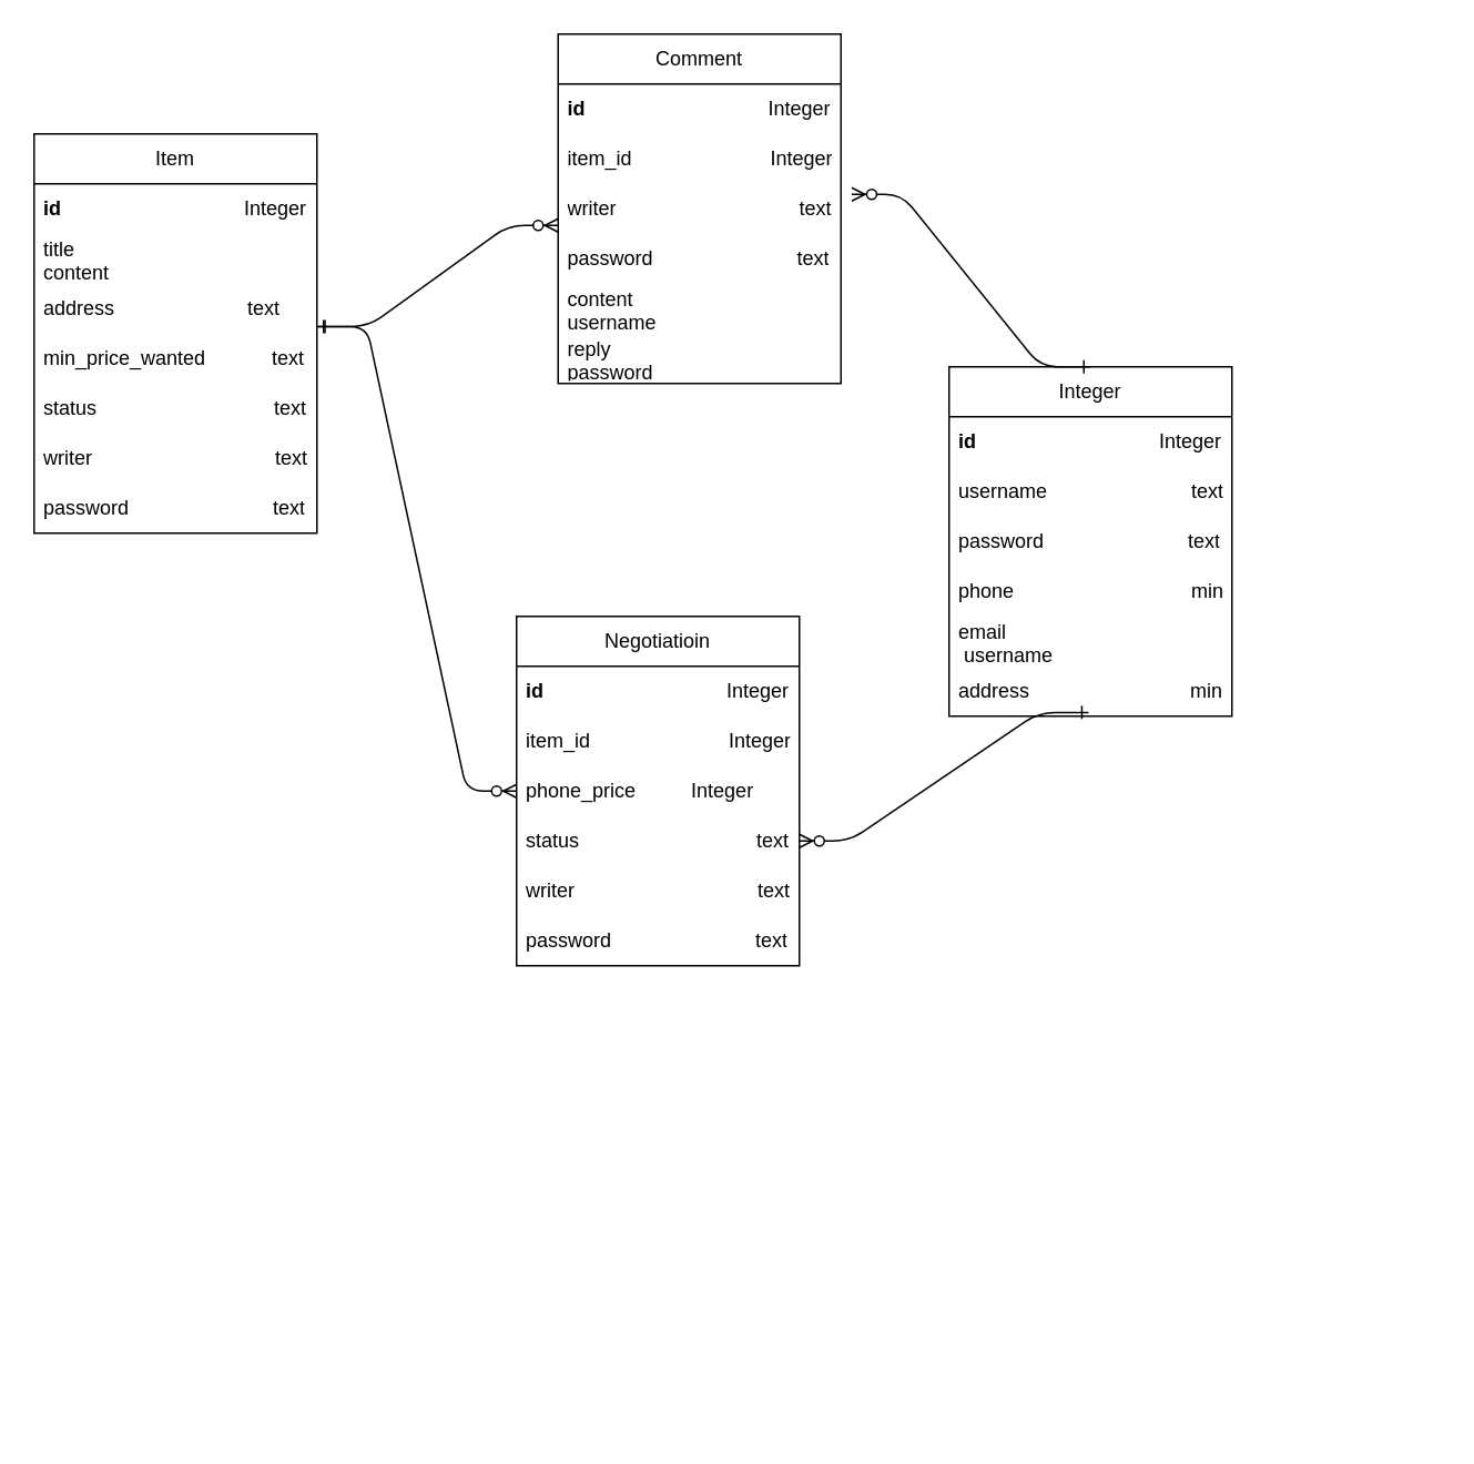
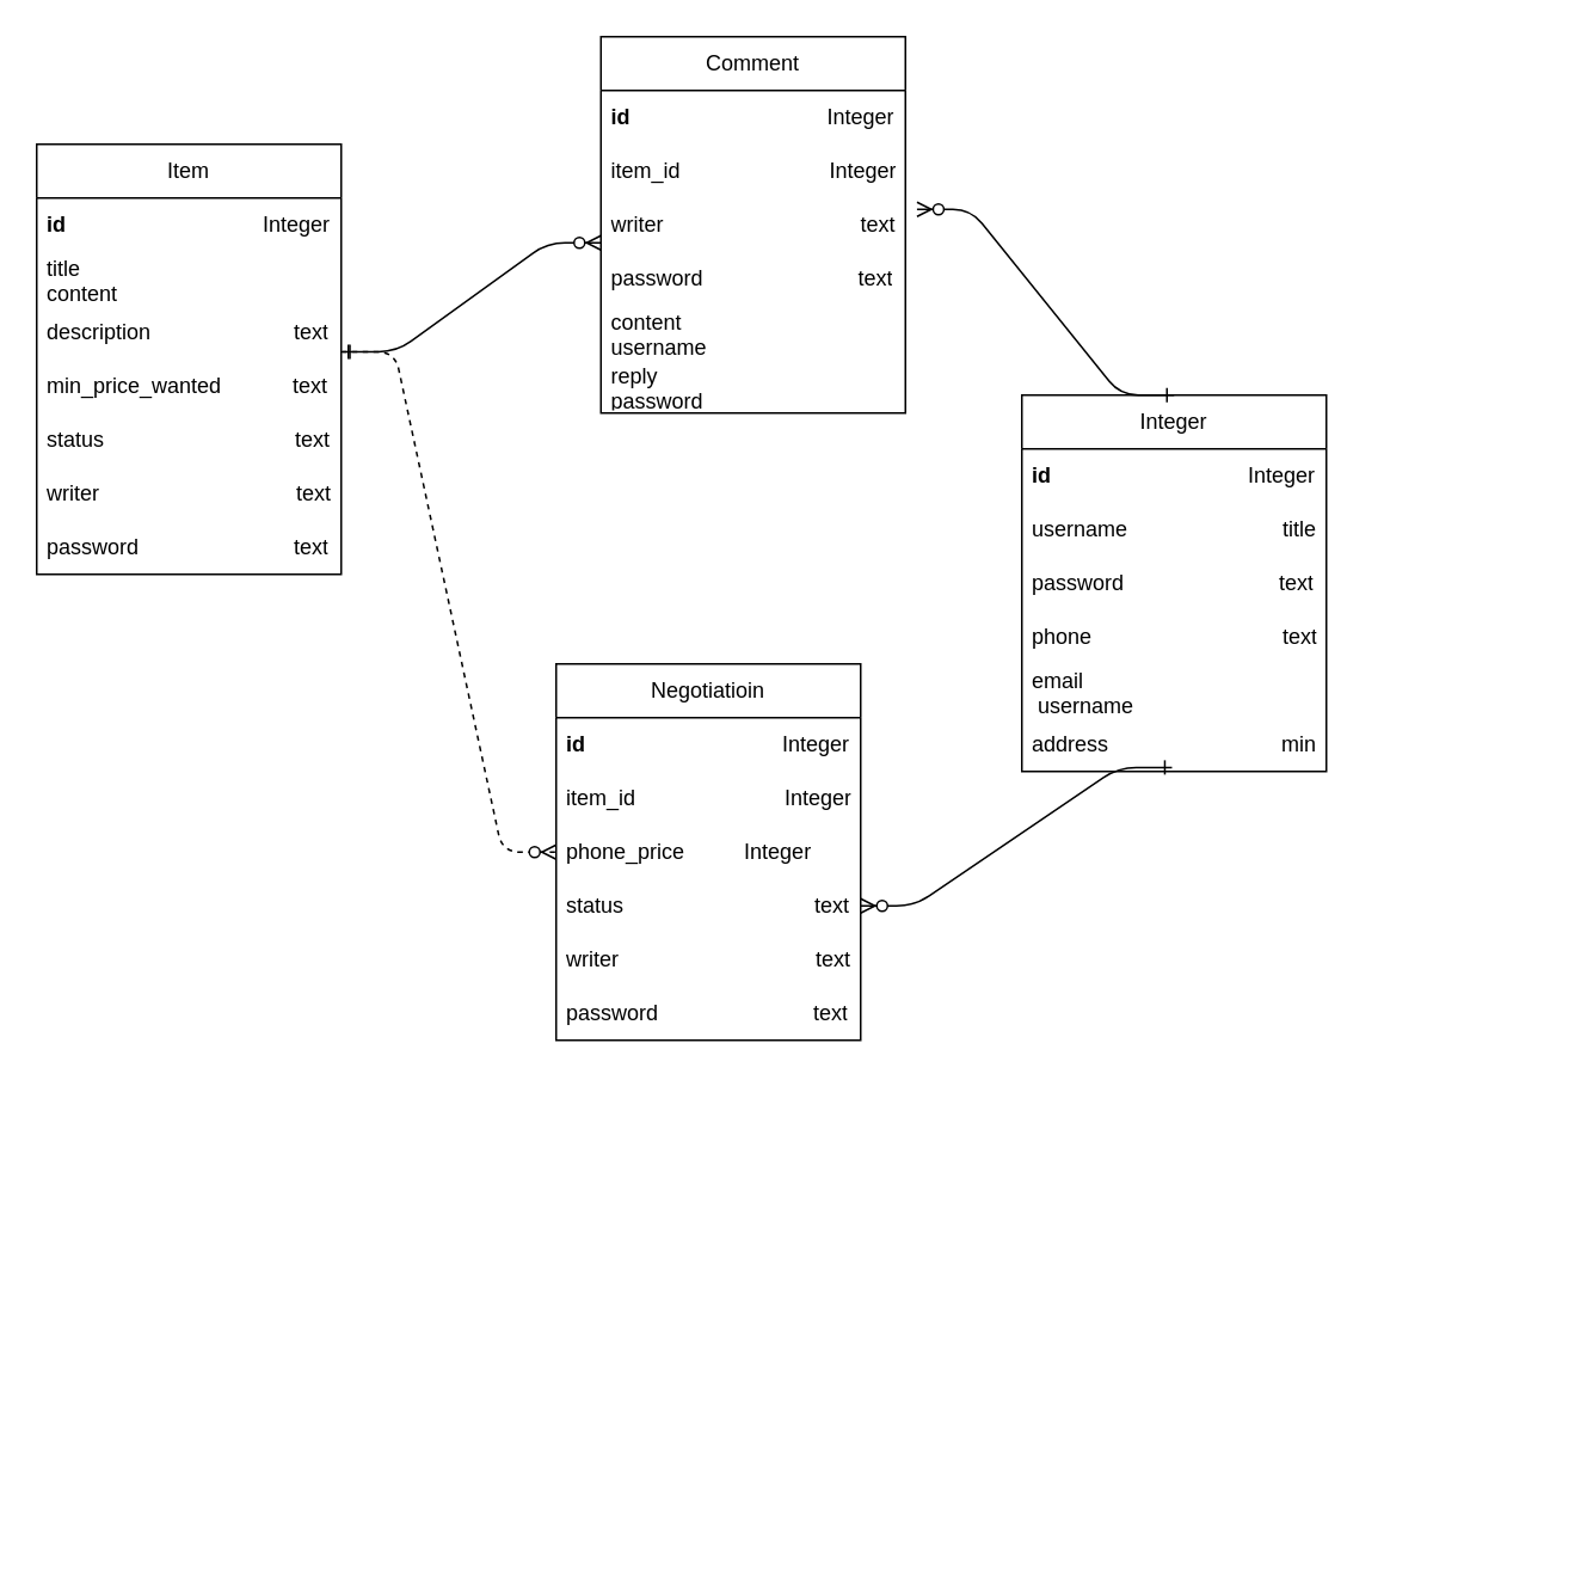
  <mxCell id="0" />
  <mxCell id="1" parent="0" />
  <mxCell id="2" value="" style="edgeStyle=entityRelationEdgeStyle;endArrow=ERzeroToMany;startArrow=ERone;endFill=1;startFill=0;exitX=1.005;exitY=0.861;exitDx=0;exitDy=0;exitPerimeter=0;entryX=0;entryY=0.833;entryDx=0;entryDy=0;entryPerimeter=0;" parent="1" source="7" target="15" edge="1"><mxGeometry width="100" height="100" relative="1" as="geometry"><mxPoint x="190" y="135" as="sourcePoint" /><mxPoint x="300" y="191" as="targetPoint" /></mxGeometry></mxCell>
- <mxCell id="3" value="" style="edgeStyle=entityRelationEdgeStyle;endArrow=ERzeroToMany;startArrow=ERone;endFill=1;startFill=0;exitX=1;exitY=-0.139;exitDx=0;exitDy=0;exitPerimeter=0;entryX=0;entryY=0.5;entryDx=0;entryDy=0;" parent="1" source="8" target="22" edge="1"><mxGeometry width="100" height="100" relative="1" as="geometry"><mxPoint x="520" y="135" as="sourcePoint" /><mxPoint x="530" y="435" as="targetPoint" /></mxGeometry></mxCell>
+ <mxCell id="3" value="" style="edgeStyle=entityRelationEdgeStyle;endArrow=ERzeroToMany;startArrow=ERone;endFill=1;startFill=0;exitX=1;exitY=-0.139;exitDx=0;exitDy=0;exitPerimeter=0;entryX=0;entryY=0.5;entryDx=0;entryDy=0;dashed=1;" parent="1" source="8" target="22" edge="1"><mxGeometry width="100" height="100" relative="1" as="geometry"><mxPoint x="520" y="135" as="sourcePoint" /><mxPoint x="530" y="435" as="targetPoint" /></mxGeometry></mxCell>
  <mxCell id="4" value="Item" style="swimlane;fontStyle=0;childLayout=stackLayout;horizontal=1;startSize=30;horizontalStack=0;resizeParent=1;resizeParentMax=0;resizeLast=0;collapsible=1;marginBottom=0;whiteSpace=wrap;html=1;" vertex="1" parent="1"><mxGeometry x="20" y="80" width="170" height="240" as="geometry" /></mxCell>
  <mxCell id="5" value="&lt;b&gt;id&amp;nbsp;&lt;/b&gt;&amp;nbsp; &amp;nbsp; &amp;nbsp; &amp;nbsp; &amp;nbsp; &amp;nbsp; &amp;nbsp; &amp;nbsp; &amp;nbsp; &amp;nbsp; &amp;nbsp; &amp;nbsp; &amp;nbsp; &amp;nbsp; &amp;nbsp; &amp;nbsp; Integer" style="text;strokeColor=none;fillColor=none;align=left;verticalAlign=middle;spacingLeft=4;spacingRight=4;overflow=hidden;points=[[0,0.5],[1,0.5]];portConstraint=eastwest;rotatable=0;whiteSpace=wrap;html=1;" vertex="1" parent="4"><mxGeometry y="30" width="170" height="30" as="geometry" /></mxCell>
  <mxCell id="6" value="title&amp;nbsp; &amp;nbsp; &amp;nbsp; &amp;nbsp; &amp;nbsp; &amp;nbsp; &amp;nbsp; &amp;nbsp; &amp;nbsp; &amp;nbsp; &amp;nbsp; &amp;nbsp; &amp;nbsp; &amp;nbsp; &amp;nbsp; &amp;nbsp; &amp;nbsp; &amp;nbsp; content" style="text;strokeColor=none;fillColor=none;align=left;verticalAlign=middle;spacingLeft=4;spacingRight=4;overflow=hidden;points=[[0,0.5],[1,0.5]];portConstraint=eastwest;rotatable=0;whiteSpace=wrap;html=1;" vertex="1" parent="4"><mxGeometry y="60" width="170" height="30" as="geometry" /></mxCell>
- <mxCell id="7" value="address&amp;nbsp; &amp;nbsp; &amp;nbsp; &amp;nbsp; &amp;nbsp; &amp;nbsp; &amp;nbsp; &amp;nbsp; &amp;nbsp; &amp;nbsp; &amp;nbsp; &amp;nbsp; text" style="text;strokeColor=none;fillColor=none;align=left;verticalAlign=middle;spacingLeft=4;spacingRight=4;overflow=hidden;points=[[0,0.5],[1,0.5]];portConstraint=eastwest;rotatable=0;whiteSpace=wrap;html=1;" vertex="1" parent="4"><mxGeometry y="90" width="170" height="30" as="geometry" /></mxCell>
+ <mxCell id="7" value="description&amp;nbsp; &amp;nbsp; &amp;nbsp; &amp;nbsp; &amp;nbsp; &amp;nbsp; &amp;nbsp; &amp;nbsp; &amp;nbsp; &amp;nbsp; &amp;nbsp; &amp;nbsp; text" style="text;strokeColor=none;fillColor=none;align=left;verticalAlign=middle;spacingLeft=4;spacingRight=4;overflow=hidden;points=[[0,0.5],[1,0.5]];portConstraint=eastwest;rotatable=0;whiteSpace=wrap;html=1;" vertex="1" parent="4"><mxGeometry y="90" width="170" height="30" as="geometry" /></mxCell>
  <mxCell id="8" value="min_price_wanted&amp;nbsp; &amp;nbsp; &amp;nbsp; &amp;nbsp; &amp;nbsp; &amp;nbsp; text" style="text;strokeColor=none;fillColor=none;align=left;verticalAlign=middle;spacingLeft=4;spacingRight=4;overflow=hidden;points=[[0,0.5],[1,0.5]];portConstraint=eastwest;rotatable=0;whiteSpace=wrap;html=1;" vertex="1" parent="4"><mxGeometry y="120" width="170" height="30" as="geometry" /></mxCell>
  <mxCell id="9" value="status&amp;nbsp; &amp;nbsp; &amp;nbsp; &amp;nbsp; &amp;nbsp; &amp;nbsp; &amp;nbsp; &amp;nbsp; &amp;nbsp; &amp;nbsp; &amp;nbsp; &amp;nbsp; &amp;nbsp; &amp;nbsp; &amp;nbsp; &amp;nbsp; text" style="text;strokeColor=none;fillColor=none;align=left;verticalAlign=middle;spacingLeft=4;spacingRight=4;overflow=hidden;points=[[0,0.5],[1,0.5]];portConstraint=eastwest;rotatable=0;whiteSpace=wrap;html=1;" vertex="1" parent="4"><mxGeometry y="150" width="170" height="30" as="geometry" /></mxCell>
  <mxCell id="10" value="writer&amp;nbsp; &amp;nbsp; &amp;nbsp; &amp;nbsp; &amp;nbsp; &amp;nbsp; &amp;nbsp; &amp;nbsp; &amp;nbsp; &amp;nbsp; &amp;nbsp; &amp;nbsp; &amp;nbsp; &amp;nbsp; &amp;nbsp; &amp;nbsp; &amp;nbsp;text" style="text;strokeColor=none;fillColor=none;align=left;verticalAlign=middle;spacingLeft=4;spacingRight=4;overflow=hidden;points=[[0,0.5],[1,0.5]];portConstraint=eastwest;rotatable=0;whiteSpace=wrap;html=1;" vertex="1" parent="4"><mxGeometry y="180" width="170" height="30" as="geometry" /></mxCell>
  <mxCell id="11" value="password&amp;nbsp; &amp;nbsp; &amp;nbsp; &amp;nbsp; &amp;nbsp; &amp;nbsp; &amp;nbsp; &amp;nbsp; &amp;nbsp; &amp;nbsp; &amp;nbsp; &amp;nbsp; &amp;nbsp; text" style="text;strokeColor=none;fillColor=none;align=left;verticalAlign=middle;spacingLeft=4;spacingRight=4;overflow=hidden;points=[[0,0.5],[1,0.5]];portConstraint=eastwest;rotatable=0;whiteSpace=wrap;html=1;" vertex="1" parent="4"><mxGeometry y="210" width="170" height="30" as="geometry" /></mxCell>
  <mxCell id="12" value="Comment" style="swimlane;fontStyle=0;childLayout=stackLayout;horizontal=1;startSize=30;horizontalStack=0;resizeParent=1;resizeParentMax=0;resizeLast=0;collapsible=1;marginBottom=0;whiteSpace=wrap;html=1;" vertex="1" parent="1"><mxGeometry x="335" y="20" width="170" height="210" as="geometry" /></mxCell>
  <mxCell id="13" value="&lt;b&gt;id&amp;nbsp;&lt;/b&gt;&amp;nbsp; &amp;nbsp; &amp;nbsp; &amp;nbsp; &amp;nbsp; &amp;nbsp; &amp;nbsp; &amp;nbsp; &amp;nbsp; &amp;nbsp; &amp;nbsp; &amp;nbsp; &amp;nbsp; &amp;nbsp; &amp;nbsp; &amp;nbsp; Integer" style="text;strokeColor=none;fillColor=none;align=left;verticalAlign=middle;spacingLeft=4;spacingRight=4;overflow=hidden;points=[[0,0.5],[1,0.5]];portConstraint=eastwest;rotatable=0;whiteSpace=wrap;html=1;" vertex="1" parent="12"><mxGeometry y="30" width="170" height="30" as="geometry" /></mxCell>
  <mxCell id="14" value="item_id&amp;nbsp; &amp;nbsp; &amp;nbsp; &amp;nbsp; &amp;nbsp; &amp;nbsp; &amp;nbsp; &amp;nbsp; &amp;nbsp; &amp;nbsp; &amp;nbsp; &amp;nbsp; &amp;nbsp;Integer" style="text;strokeColor=none;fillColor=none;align=left;verticalAlign=middle;spacingLeft=4;spacingRight=4;overflow=hidden;points=[[0,0.5],[1,0.5]];portConstraint=eastwest;rotatable=0;whiteSpace=wrap;html=1;" vertex="1" parent="12"><mxGeometry y="60" width="170" height="30" as="geometry" /></mxCell>
  <mxCell id="15" value="writer&amp;nbsp; &amp;nbsp; &amp;nbsp; &amp;nbsp; &amp;nbsp; &amp;nbsp; &amp;nbsp; &amp;nbsp; &amp;nbsp; &amp;nbsp; &amp;nbsp; &amp;nbsp; &amp;nbsp; &amp;nbsp; &amp;nbsp; &amp;nbsp; &amp;nbsp;text" style="text;strokeColor=none;fillColor=none;align=left;verticalAlign=middle;spacingLeft=4;spacingRight=4;overflow=hidden;points=[[0,0.5],[1,0.5]];portConstraint=eastwest;rotatable=0;whiteSpace=wrap;html=1;" vertex="1" parent="12"><mxGeometry y="90" width="170" height="30" as="geometry" /></mxCell>
  <mxCell id="16" value="password&amp;nbsp; &amp;nbsp; &amp;nbsp; &amp;nbsp; &amp;nbsp; &amp;nbsp; &amp;nbsp; &amp;nbsp; &amp;nbsp; &amp;nbsp; &amp;nbsp; &amp;nbsp; &amp;nbsp; text" style="text;strokeColor=none;fillColor=none;align=left;verticalAlign=middle;spacingLeft=4;spacingRight=4;overflow=hidden;points=[[0,0.5],[1,0.5]];portConstraint=eastwest;rotatable=0;whiteSpace=wrap;html=1;" vertex="1" parent="12"><mxGeometry y="120" width="170" height="30" as="geometry" /></mxCell>
  <mxCell id="17" value="content&amp;nbsp; &amp;nbsp; &amp;nbsp; &amp;nbsp; &amp;nbsp; &amp;nbsp; &amp;nbsp; &amp;nbsp; &amp;nbsp; &amp;nbsp; &amp;nbsp; &amp;nbsp; &amp;nbsp; &amp;nbsp; &amp;nbsp; username" style="text;strokeColor=none;fillColor=none;align=left;verticalAlign=middle;spacingLeft=4;spacingRight=4;overflow=hidden;points=[[0,0.5],[1,0.5]];portConstraint=eastwest;rotatable=0;whiteSpace=wrap;html=1;" vertex="1" parent="12"><mxGeometry y="150" width="170" height="30" as="geometry" /></mxCell>
  <mxCell id="18" value="reply&amp;nbsp; &amp;nbsp; &amp;nbsp; &amp;nbsp; &amp;nbsp; &amp;nbsp; &amp;nbsp; &amp;nbsp; &amp;nbsp; &amp;nbsp; &amp;nbsp; &amp;nbsp; &amp;nbsp; &amp;nbsp; &amp;nbsp; &amp;nbsp; &amp;nbsp; password" style="text;strokeColor=none;fillColor=none;align=left;verticalAlign=middle;spacingLeft=4;spacingRight=4;overflow=hidden;points=[[0,0.5],[1,0.5]];portConstraint=eastwest;rotatable=0;whiteSpace=wrap;html=1;" vertex="1" parent="12"><mxGeometry y="180" width="170" height="30" as="geometry" /></mxCell>
  <mxCell id="19" value="Negotiatioin" style="swimlane;fontStyle=0;childLayout=stackLayout;horizontal=1;startSize=30;horizontalStack=0;resizeParent=1;resizeParentMax=0;resizeLast=0;collapsible=1;marginBottom=0;whiteSpace=wrap;html=1;" vertex="1" parent="1"><mxGeometry x="310" y="370" width="170" height="210" as="geometry" /></mxCell>
  <mxCell id="20" value="&lt;b&gt;id&amp;nbsp;&lt;/b&gt;&amp;nbsp; &amp;nbsp; &amp;nbsp; &amp;nbsp; &amp;nbsp; &amp;nbsp; &amp;nbsp; &amp;nbsp; &amp;nbsp; &amp;nbsp; &amp;nbsp; &amp;nbsp; &amp;nbsp; &amp;nbsp; &amp;nbsp; &amp;nbsp; Integer" style="text;strokeColor=none;fillColor=none;align=left;verticalAlign=middle;spacingLeft=4;spacingRight=4;overflow=hidden;points=[[0,0.5],[1,0.5]];portConstraint=eastwest;rotatable=0;whiteSpace=wrap;html=1;" vertex="1" parent="19"><mxGeometry y="30" width="170" height="30" as="geometry" /></mxCell>
  <mxCell id="21" value="item_id&amp;nbsp; &amp;nbsp; &amp;nbsp; &amp;nbsp; &amp;nbsp; &amp;nbsp; &amp;nbsp; &amp;nbsp; &amp;nbsp; &amp;nbsp; &amp;nbsp; &amp;nbsp; &amp;nbsp;Integer" style="text;strokeColor=none;fillColor=none;align=left;verticalAlign=middle;spacingLeft=4;spacingRight=4;overflow=hidden;points=[[0,0.5],[1,0.5]];portConstraint=eastwest;rotatable=0;whiteSpace=wrap;html=1;" vertex="1" parent="19"><mxGeometry y="60" width="170" height="30" as="geometry" /></mxCell>
  <mxCell id="22" value="phone_price&amp;nbsp; &amp;nbsp; &amp;nbsp; &amp;nbsp; &amp;nbsp; Integer" style="text;strokeColor=none;fillColor=none;align=left;verticalAlign=middle;spacingLeft=4;spacingRight=4;overflow=hidden;points=[[0,0.5],[1,0.5]];portConstraint=eastwest;rotatable=0;whiteSpace=wrap;html=1;" vertex="1" parent="19"><mxGeometry y="90" width="170" height="30" as="geometry" /></mxCell>
  <mxCell id="23" value="status&amp;nbsp; &amp;nbsp; &amp;nbsp; &amp;nbsp; &amp;nbsp; &amp;nbsp; &amp;nbsp; &amp;nbsp; &amp;nbsp; &amp;nbsp; &amp;nbsp; &amp;nbsp; &amp;nbsp; &amp;nbsp; &amp;nbsp; &amp;nbsp; text" style="text;strokeColor=none;fillColor=none;align=left;verticalAlign=middle;spacingLeft=4;spacingRight=4;overflow=hidden;points=[[0,0.5],[1,0.5]];portConstraint=eastwest;rotatable=0;whiteSpace=wrap;html=1;" vertex="1" parent="19"><mxGeometry y="120" width="170" height="30" as="geometry" /></mxCell>
  <mxCell id="24" value="writer&amp;nbsp; &amp;nbsp; &amp;nbsp; &amp;nbsp; &amp;nbsp; &amp;nbsp; &amp;nbsp; &amp;nbsp; &amp;nbsp; &amp;nbsp; &amp;nbsp; &amp;nbsp; &amp;nbsp; &amp;nbsp; &amp;nbsp; &amp;nbsp; &amp;nbsp;text" style="text;strokeColor=none;fillColor=none;align=left;verticalAlign=middle;spacingLeft=4;spacingRight=4;overflow=hidden;points=[[0,0.5],[1,0.5]];portConstraint=eastwest;rotatable=0;whiteSpace=wrap;html=1;" vertex="1" parent="19"><mxGeometry y="150" width="170" height="30" as="geometry" /></mxCell>
  <mxCell id="25" value="password&amp;nbsp; &amp;nbsp; &amp;nbsp; &amp;nbsp; &amp;nbsp; &amp;nbsp; &amp;nbsp; &amp;nbsp; &amp;nbsp; &amp;nbsp; &amp;nbsp; &amp;nbsp; &amp;nbsp; text" style="text;strokeColor=none;fillColor=none;align=left;verticalAlign=middle;spacingLeft=4;spacingRight=4;overflow=hidden;points=[[0,0.5],[1,0.5]];portConstraint=eastwest;rotatable=0;whiteSpace=wrap;html=1;" vertex="1" parent="19"><mxGeometry y="180" width="170" height="30" as="geometry" /></mxCell>
  <mxCell id="26" value="Integer" style="swimlane;fontStyle=0;childLayout=stackLayout;horizontal=1;startSize=30;horizontalStack=0;resizeParent=1;resizeParentMax=0;resizeLast=0;collapsible=1;marginBottom=0;whiteSpace=wrap;html=1;" vertex="1" parent="1"><mxGeometry x="570" y="220" width="170" height="210" as="geometry" /></mxCell>
  <mxCell id="27" value="&lt;b&gt;id&amp;nbsp;&lt;/b&gt;&amp;nbsp; &amp;nbsp; &amp;nbsp; &amp;nbsp; &amp;nbsp; &amp;nbsp; &amp;nbsp; &amp;nbsp; &amp;nbsp; &amp;nbsp; &amp;nbsp; &amp;nbsp; &amp;nbsp; &amp;nbsp; &amp;nbsp; &amp;nbsp; Integer" style="text;strokeColor=none;fillColor=none;align=left;verticalAlign=middle;spacingLeft=4;spacingRight=4;overflow=hidden;points=[[0,0.5],[1,0.5]];portConstraint=eastwest;rotatable=0;whiteSpace=wrap;html=1;" vertex="1" parent="26"><mxGeometry y="30" width="170" height="30" as="geometry" /></mxCell>
- <mxCell id="28" value="username&amp;nbsp; &amp;nbsp; &amp;nbsp; &amp;nbsp; &amp;nbsp; &amp;nbsp; &amp;nbsp; &amp;nbsp; &amp;nbsp; &amp;nbsp; &amp;nbsp; &amp;nbsp; &amp;nbsp; text" style="text;strokeColor=none;fillColor=none;align=left;verticalAlign=middle;spacingLeft=4;spacingRight=4;overflow=hidden;points=[[0,0.5],[1,0.5]];portConstraint=eastwest;rotatable=0;whiteSpace=wrap;html=1;" vertex="1" parent="26"><mxGeometry y="60" width="170" height="30" as="geometry" /></mxCell>
+ <mxCell id="28" value="username&amp;nbsp; &amp;nbsp; &amp;nbsp; &amp;nbsp; &amp;nbsp; &amp;nbsp; &amp;nbsp; &amp;nbsp; &amp;nbsp; &amp;nbsp; &amp;nbsp; &amp;nbsp; &amp;nbsp; title" style="text;strokeColor=none;fillColor=none;align=left;verticalAlign=middle;spacingLeft=4;spacingRight=4;overflow=hidden;points=[[0,0.5],[1,0.5]];portConstraint=eastwest;rotatable=0;whiteSpace=wrap;html=1;" vertex="1" parent="26"><mxGeometry y="60" width="170" height="30" as="geometry" /></mxCell>
  <mxCell id="29" value="password&amp;nbsp; &amp;nbsp; &amp;nbsp; &amp;nbsp; &amp;nbsp; &amp;nbsp; &amp;nbsp; &amp;nbsp; &amp;nbsp; &amp;nbsp; &amp;nbsp; &amp;nbsp; &amp;nbsp; text" style="text;strokeColor=none;fillColor=none;align=left;verticalAlign=middle;spacingLeft=4;spacingRight=4;overflow=hidden;points=[[0,0.5],[1,0.5]];portConstraint=eastwest;rotatable=0;whiteSpace=wrap;html=1;" vertex="1" parent="26"><mxGeometry y="90" width="170" height="30" as="geometry" /></mxCell>
- <mxCell id="30" value="phone&amp;nbsp; &amp;nbsp; &amp;nbsp; &amp;nbsp; &amp;nbsp; &amp;nbsp; &amp;nbsp; &amp;nbsp; &amp;nbsp; &amp;nbsp; &amp;nbsp; &amp;nbsp; &amp;nbsp; &amp;nbsp; &amp;nbsp; &amp;nbsp; min" style="text;strokeColor=none;fillColor=none;align=left;verticalAlign=middle;spacingLeft=4;spacingRight=4;overflow=hidden;points=[[0,0.5],[1,0.5]];portConstraint=eastwest;rotatable=0;whiteSpace=wrap;html=1;" vertex="1" parent="26"><mxGeometry y="120" width="170" height="30" as="geometry" /></mxCell>
+ <mxCell id="30" value="phone&amp;nbsp; &amp;nbsp; &amp;nbsp; &amp;nbsp; &amp;nbsp; &amp;nbsp; &amp;nbsp; &amp;nbsp; &amp;nbsp; &amp;nbsp; &amp;nbsp; &amp;nbsp; &amp;nbsp; &amp;nbsp; &amp;nbsp; &amp;nbsp; text" style="text;strokeColor=none;fillColor=none;align=left;verticalAlign=middle;spacingLeft=4;spacingRight=4;overflow=hidden;points=[[0,0.5],[1,0.5]];portConstraint=eastwest;rotatable=0;whiteSpace=wrap;html=1;" vertex="1" parent="26"><mxGeometry y="120" width="170" height="30" as="geometry" /></mxCell>
  <mxCell id="31" value="email&amp;nbsp; &amp;nbsp; &amp;nbsp; &amp;nbsp; &amp;nbsp; &amp;nbsp; &amp;nbsp; &amp;nbsp; &amp;nbsp; &amp;nbsp; &amp;nbsp; &amp;nbsp; &amp;nbsp; &amp;nbsp; &amp;nbsp; &amp;nbsp; &amp;nbsp;username" style="text;strokeColor=none;fillColor=none;align=left;verticalAlign=middle;spacingLeft=4;spacingRight=4;overflow=hidden;points=[[0,0.5],[1,0.5]];portConstraint=eastwest;rotatable=0;whiteSpace=wrap;html=1;" vertex="1" parent="26"><mxGeometry y="150" width="170" height="30" as="geometry" /></mxCell>
  <mxCell id="32" value="address&amp;nbsp; &amp;nbsp; &amp;nbsp; &amp;nbsp; &amp;nbsp; &amp;nbsp; &amp;nbsp; &amp;nbsp; &amp;nbsp; &amp;nbsp; &amp;nbsp; &amp;nbsp; &amp;nbsp; &amp;nbsp; &amp;nbsp;min" style="text;strokeColor=none;fillColor=none;align=left;verticalAlign=middle;spacingLeft=4;spacingRight=4;overflow=hidden;points=[[0,0.5],[1,0.5]];portConstraint=eastwest;rotatable=0;whiteSpace=wrap;html=1;" vertex="1" parent="26"><mxGeometry y="180" width="170" height="30" as="geometry" /></mxCell>
  <mxCell id="33" value="" style="edgeStyle=entityRelationEdgeStyle;endArrow=ERzeroToMany;startArrow=ERone;endFill=1;startFill=0;exitX=0.5;exitY=0;exitDx=0;exitDy=0;entryX=1.038;entryY=0.212;entryDx=0;entryDy=0;entryPerimeter=0;" edge="1" parent="1" source="26" target="15"><mxGeometry width="100" height="100" relative="1" as="geometry"><mxPoint x="557" y="364" as="sourcePoint" /><mxPoint x="200" y="225" as="targetPoint" /><Array as="points"><mxPoint x="840" y="494" /><mxPoint x="370" y="330" /><mxPoint x="370" y="380" /><mxPoint x="370" y="330" /><mxPoint x="370" y="340" /><mxPoint x="370" y="330" /></Array></mxGeometry></mxCell>
  <mxCell id="34" value="" style="edgeStyle=entityRelationEdgeStyle;endArrow=ERzeroToMany;startArrow=ERone;endFill=1;startFill=0;entryX=1;entryY=0.5;entryDx=0;entryDy=0;exitX=0.493;exitY=0.925;exitDx=0;exitDy=0;exitPerimeter=0;" edge="1" parent="1" source="32" target="23"><mxGeometry width="100" height="100" relative="1" as="geometry"><mxPoint x="659" y="594" as="sourcePoint" /><mxPoint x="535" y="480" as="targetPoint" /><Array as="points"><mxPoint x="864" y="858" /><mxPoint x="394" y="694" /><mxPoint x="394" y="744" /><mxPoint x="394" y="694" /><mxPoint x="394" y="704" /><mxPoint x="394" y="694" /></Array></mxGeometry></mxCell>
